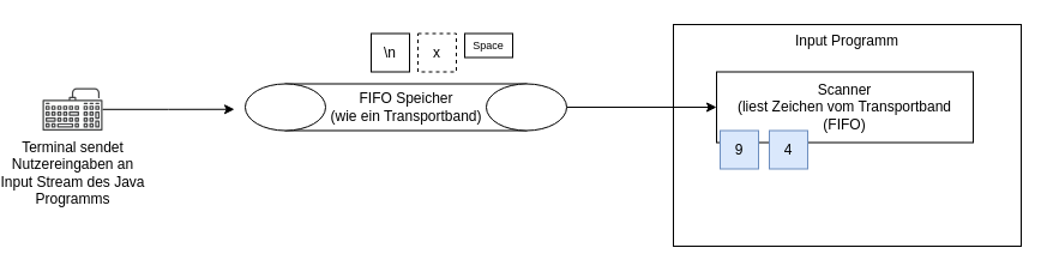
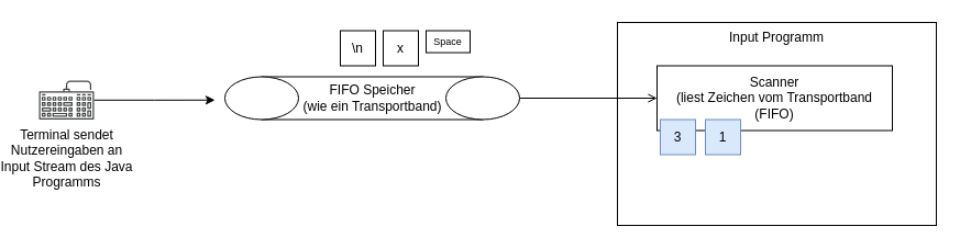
  <mxCell id="0" />
  <mxCell id="1" parent="0" />
  <mxCell id="2" style="edgeStyle=orthogonalEdgeStyle;rounded=0;orthogonalLoop=1;jettySize=auto;html=1;entryX=0;entryY=0.5;entryDx=0;entryDy=0;" edge="1" parent="1" source="3"><mxGeometry relative="1" as="geometry"><mxPoint x="180" y="90.75" as="targetPoint" /></mxGeometry></mxCell>
  <mxCell id="3" value="Terminal sendet&lt;br&gt;Nutzereingaben an&lt;br&gt;Input Stream des Java&lt;br&gt;Programms" style="sketch=0;pointerEvents=1;shadow=0;dashed=0;html=1;strokeColor=none;fillColor=#434445;aspect=fixed;labelPosition=center;verticalLabelPosition=bottom;verticalAlign=top;align=center;outlineConnect=0;shape=mxgraph.vvd.keyboard;" vertex="1" parent="1"><mxGeometry x="20" y="73" width="50" height="35.5" as="geometry" /></mxCell>
  <mxCell id="4" value="Input Programm" style="rounded=0;whiteSpace=wrap;html=1;labelPosition=center;verticalLabelPosition=middle;align=center;verticalAlign=top;" vertex="1" parent="1"><mxGeometry x="546" y="20" width="290" height="185" as="geometry" /></mxCell>
  <mxCell id="5" value="Scanner&lt;br&gt;(liest Zeichen vom Transportband (FIFO)" style="rounded=0;whiteSpace=wrap;html=1;" vertex="1" parent="1"><mxGeometry x="582" y="59.5" width="214" height="59" as="geometry" /></mxCell>
- <mxCell id="6" style="edgeStyle=orthogonalEdgeStyle;rounded=0;orthogonalLoop=1;jettySize=auto;html=1;" edge="1" parent="1" source="7" target="5"><mxGeometry relative="1" as="geometry" /></mxCell>
+ <mxCell id="6" style="edgeStyle=orthogonalEdgeStyle;rounded=0;orthogonalLoop=1;jettySize=auto;html=1;endArrow=open;" edge="1" parent="1" source="7" target="5"><mxGeometry relative="1" as="geometry" /></mxCell>
  <mxCell id="7" value="FIFO Speicher&lt;br&gt;(wie ein Transportband)" style="verticalLabelPosition=middle;outlineConnect=0;align=center;dashed=0;html=1;verticalAlign=middle;shape=mxgraph.pid.misc.conveyor_(belt);labelPosition=center;" vertex="1" parent="1"><mxGeometry x="189" y="69.5" width="268" height="39" as="geometry" /></mxCell>
- <mxCell id="8" value="4" style="whiteSpace=wrap;html=1;aspect=fixed;fillColor=#dae8fc;strokeColor=#6c8ebf;" vertex="1" parent="1"><mxGeometry x="626" y="108.5" width="32" height="32" as="geometry" /></mxCell>
- <mxCell id="9" value="9" style="whiteSpace=wrap;html=1;aspect=fixed;fillColor=#dae8fc;strokeColor=#6c8ebf;" vertex="1" parent="1"><mxGeometry x="585" y="108.5" width="32" height="32" as="geometry" /></mxCell>
+ <mxCell id="8" value="1" style="whiteSpace=wrap;html=1;aspect=fixed;fillColor=#dae8fc;strokeColor=#6c8ebf;" vertex="1" parent="1"><mxGeometry x="626" y="108.5" width="32" height="32" as="geometry" /></mxCell>
+ <mxCell id="9" value="3" style="whiteSpace=wrap;html=1;aspect=fixed;fillColor=#dae8fc;strokeColor=#6c8ebf;" vertex="1" parent="1"><mxGeometry x="585" y="108.5" width="32" height="32" as="geometry" /></mxCell>
  <mxCell id="10" value="Space" style="whiteSpace=wrap;html=1;aspect=fixed;fontSize=9;" vertex="1" parent="1"><mxGeometry x="372" y="27.5" width="40" height="20" as="geometry" /></mxCell>
  <mxCell id="11" value="\n" style="whiteSpace=wrap;html=1;aspect=fixed;" vertex="1" parent="1"><mxGeometry x="294" y="27.5" width="32" height="32" as="geometry" /></mxCell>
- <mxCell id="12" value="x" style="whiteSpace=wrap;html=1;aspect=fixed;dashed=1;" vertex="1" parent="1"><mxGeometry x="333" y="27.5" width="32" height="32" as="geometry" /></mxCell>
+ <mxCell id="12" value="x" style="whiteSpace=wrap;html=1;aspect=fixed;" vertex="1" parent="1"><mxGeometry x="333" y="27.5" width="32" height="32" as="geometry" /></mxCell>
